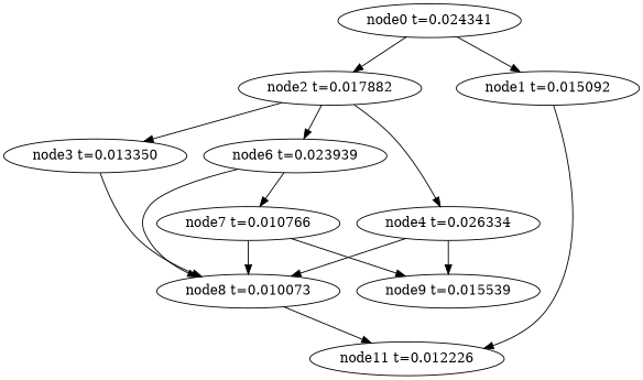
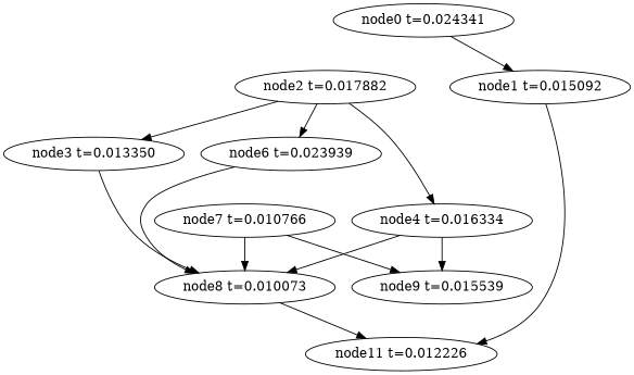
  digraph {
    n1 [label="node11 t=0.012226"]
    n2 [label="node9 t=0.015539"]
    n3 [label="node8 t=0.010073"]
    n4 [label="node7 t=0.010766"]
    n5 [label="node6 t=0.023939"]
-   n6 [label="node4 t=0.026334"]
+   n6 [label="node4 t=0.016334"]
    n7 [label="node3 t=0.013350"]
    n8 [label="node2 t=0.017882"]
    n9 [label="node1 t=0.015092"]
    n10 [label="node0 t=0.024341"]
    n3 -> n1
    n4 -> n2
    n4 -> n3
    n5 -> n3
-   n5 -> n4
    n6 -> n2
    n6 -> n3
    n7 -> n3
    n8 -> n5
    n8 -> n6
    n8 -> n7
    n9 -> n1
-   n10 -> n8
    n10 -> n9
  }
